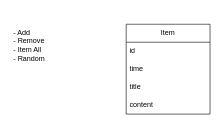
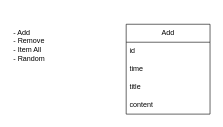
  <mxCell id="0" />
  <mxCell id="1" parent="0" />
  <mxCell id="2" value="- Add&lt;br&gt;- Remove&lt;br&gt;- Item All&lt;br&gt;- Random" style="text;html=1;align=left;verticalAlign=middle;whiteSpace=wrap;rounded=0;" vertex="1" parent="1"><mxGeometry x="20" y="20" width="60" height="110" as="geometry" /></mxCell>
- <mxCell id="3" value="Item" style="swimlane;fontStyle=0;childLayout=stackLayout;horizontal=1;startSize=30;horizontalStack=0;resizeParent=1;resizeParentMax=0;resizeLast=0;collapsible=1;marginBottom=0;whiteSpace=wrap;html=1;" vertex="1" parent="1"><mxGeometry x="210" y="40" width="140" height="150" as="geometry" /></mxCell>
+ <mxCell id="3" value="Add" style="swimlane;fontStyle=0;childLayout=stackLayout;horizontal=1;startSize=30;horizontalStack=0;resizeParent=1;resizeParentMax=0;resizeLast=0;collapsible=1;marginBottom=0;whiteSpace=wrap;html=1;" vertex="1" parent="1"><mxGeometry x="210" y="40" width="140" height="150" as="geometry" /></mxCell>
  <mxCell id="4" value="id" style="text;strokeColor=none;fillColor=none;align=left;verticalAlign=middle;spacingLeft=4;spacingRight=4;overflow=hidden;points=[[0,0.5],[1,0.5]];portConstraint=eastwest;rotatable=0;whiteSpace=wrap;html=1;" vertex="1" parent="3"><mxGeometry y="30" width="140" height="30" as="geometry" /></mxCell>
  <mxCell id="5" value="time" style="text;strokeColor=none;fillColor=none;align=left;verticalAlign=middle;spacingLeft=4;spacingRight=4;overflow=hidden;points=[[0,0.5],[1,0.5]];portConstraint=eastwest;rotatable=0;whiteSpace=wrap;html=1;" vertex="1" parent="3"><mxGeometry y="60" width="140" height="30" as="geometry" /></mxCell>
  <mxCell id="6" value="title" style="text;strokeColor=none;fillColor=none;align=left;verticalAlign=middle;spacingLeft=4;spacingRight=4;overflow=hidden;points=[[0,0.5],[1,0.5]];portConstraint=eastwest;rotatable=0;whiteSpace=wrap;html=1;" vertex="1" parent="3"><mxGeometry y="90" width="140" height="30" as="geometry" /></mxCell>
  <mxCell id="7" value="content" style="text;strokeColor=none;fillColor=none;align=left;verticalAlign=middle;spacingLeft=4;spacingRight=4;overflow=hidden;points=[[0,0.5],[1,0.5]];portConstraint=eastwest;rotatable=0;whiteSpace=wrap;html=1;" vertex="1" parent="3"><mxGeometry y="120" width="140" height="30" as="geometry" /></mxCell>
